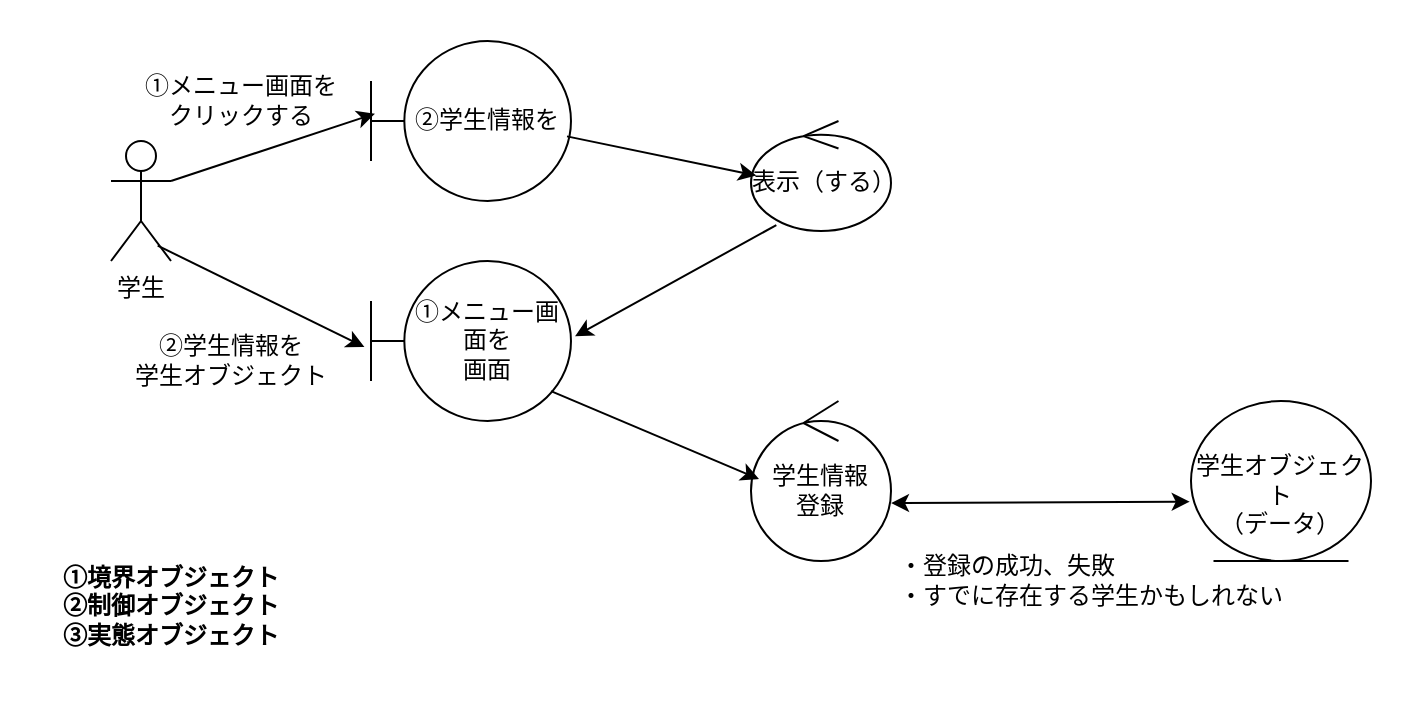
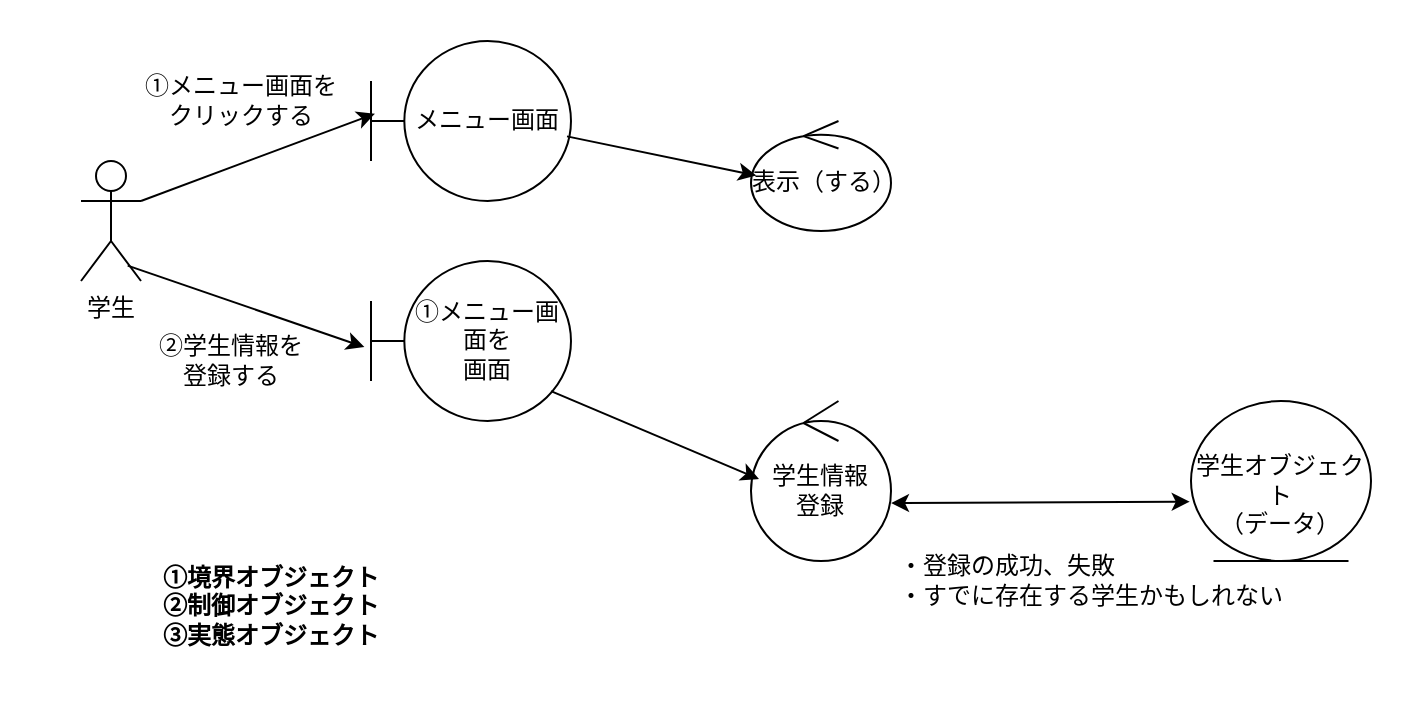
  <mxCell id="0" />
  <mxCell id="1" parent="0" />
- <mxCell id="2" value="学生" style="shape=umlActor;verticalLabelPosition=bottom;verticalAlign=top;html=1;" vertex="1" parent="1"><mxGeometry x="55" y="70" width="30" height="60" as="geometry" /></mxCell>
- <mxCell id="3" value="②学生情報を" style="shape=umlBoundary;whiteSpace=wrap;html=1;" vertex="1" parent="1"><mxGeometry x="185" y="20" width="100" height="80" as="geometry" /></mxCell>
+ <mxCell id="2" value="学生" style="shape=umlActor;verticalLabelPosition=bottom;verticalAlign=top;html=1;" vertex="1" parent="1"><mxGeometry x="40" y="80" width="30" height="60" as="geometry" /></mxCell>
+ <mxCell id="3" value="メニュー画面" style="shape=umlBoundary;whiteSpace=wrap;html=1;" vertex="1" parent="1"><mxGeometry x="185" y="20" width="100" height="80" as="geometry" /></mxCell>
  <mxCell id="4" value="" style="endArrow=classic;html=1;exitX=1;exitY=0.333;exitDx=0;exitDy=0;exitPerimeter=0;entryX=0.02;entryY=0.454;entryDx=0;entryDy=0;entryPerimeter=0;" edge="1" parent="1" source="2" target="3"><mxGeometry width="50" height="50" relative="1" as="geometry"><mxPoint x="245" y="190" as="sourcePoint" /><mxPoint x="295" y="140" as="targetPoint" /></mxGeometry></mxCell>
  <mxCell id="5" value="①メニュー画面を&lt;div&gt;クリックする&lt;/div&gt;" style="text;html=1;align=center;verticalAlign=middle;resizable=0;points=[];autosize=1;strokeColor=none;fillColor=none;" vertex="1" parent="1"><mxGeometry x="60" y="30" width="120" height="40" as="geometry" /></mxCell>
  <mxCell id="6" value="表示（する）" style="ellipse;shape=umlControl;whiteSpace=wrap;html=1;" vertex="1" parent="1"><mxGeometry x="375" y="60" width="70" height="55" as="geometry" /></mxCell>
  <mxCell id="7" value="" style="endArrow=classic;html=1;exitX=0.98;exitY=0.596;exitDx=0;exitDy=0;exitPerimeter=0;entryX=0.038;entryY=0.496;entryDx=0;entryDy=0;entryPerimeter=0;" edge="1" parent="1" source="3" target="6"><mxGeometry width="50" height="50" relative="1" as="geometry"><mxPoint x="95" y="100" as="sourcePoint" /><mxPoint x="197" y="66" as="targetPoint" /></mxGeometry></mxCell>
  <mxCell id="8" value="①メニュー画面を&lt;div&gt;画面&lt;/div&gt;" style="shape=umlBoundary;whiteSpace=wrap;html=1;" vertex="1" parent="1"><mxGeometry x="185" y="130" width="100" height="80" as="geometry" /></mxCell>
- <mxCell id="9" value="" style="endArrow=classic;html=1;exitX=0.181;exitY=0.946;exitDx=0;exitDy=0;exitPerimeter=0;entryX=1.02;entryY=0.471;entryDx=0;entryDy=0;entryPerimeter=0;" edge="1" parent="1" source="6" target="8"><mxGeometry width="50" height="50" relative="1" as="geometry"><mxPoint x="293" y="78" as="sourcePoint" /><mxPoint x="388" y="110" as="targetPoint" /></mxGeometry></mxCell>
  <mxCell id="10" value="" style="endArrow=classic;html=1;exitX=0.778;exitY=0.872;exitDx=0;exitDy=0;exitPerimeter=0;entryX=-0.033;entryY=0.538;entryDx=0;entryDy=0;entryPerimeter=0;" edge="1" parent="1" source="2" target="8"><mxGeometry width="50" height="50" relative="1" as="geometry"><mxPoint x="303" y="88" as="sourcePoint" /><mxPoint x="398" y="120" as="targetPoint" /></mxGeometry></mxCell>
- <mxCell id="11" value="②学生情報を&lt;div&gt;学生オブジェクト&lt;/div&gt;" style="text;html=1;align=center;verticalAlign=middle;resizable=0;points=[];autosize=1;strokeColor=none;fillColor=none;" vertex="1" parent="1"><mxGeometry x="65" y="160" width="100" height="40" as="geometry" /></mxCell>
+ <mxCell id="11" value="②学生情報を&lt;div&gt;登録する&lt;/div&gt;" style="text;html=1;align=center;verticalAlign=middle;resizable=0;points=[];autosize=1;strokeColor=none;fillColor=none;" vertex="1" parent="1"><mxGeometry x="65" y="160" width="100" height="40" as="geometry" /></mxCell>
  <mxCell id="12" value="学生情報&lt;div&gt;登録&lt;/div&gt;" style="ellipse;shape=umlControl;whiteSpace=wrap;html=1;" vertex="1" parent="1"><mxGeometry x="375" y="200" width="70" height="80" as="geometry" /></mxCell>
  <mxCell id="13" value="" style="endArrow=classic;html=1;exitX=0.9;exitY=0.813;exitDx=0;exitDy=0;exitPerimeter=0;entryX=0.057;entryY=0.488;entryDx=0;entryDy=0;entryPerimeter=0;" edge="1" parent="1" source="8" target="12"><mxGeometry width="50" height="50" relative="1" as="geometry"><mxPoint x="398" y="146" as="sourcePoint" /><mxPoint x="297" y="178" as="targetPoint" /></mxGeometry></mxCell>
  <mxCell id="14" value="&lt;br&gt;&lt;div&gt;学生オブジェクト&lt;/div&gt;&lt;div&gt;（データ）&lt;/div&gt;" style="ellipse;shape=umlEntity;whiteSpace=wrap;html=1;" vertex="1" parent="1"><mxGeometry x="595" y="200" width="90" height="80" as="geometry" /></mxCell>
  <mxCell id="15" value="" style="endArrow=classic;startArrow=classic;html=1;exitX=1;exitY=0.638;exitDx=0;exitDy=0;exitPerimeter=0;entryX=-0.007;entryY=0.629;entryDx=0;entryDy=0;entryPerimeter=0;" edge="1" parent="1" source="12" target="14"><mxGeometry width="50" height="50" relative="1" as="geometry"><mxPoint x="515" y="280" as="sourcePoint" /><mxPoint x="565" y="230" as="targetPoint" /></mxGeometry></mxCell>
  <mxCell id="16" value="&lt;div style=&quot;text-align: left;&quot;&gt;&lt;span style=&quot;background-color: transparent;&quot;&gt;・登録の成功、失敗&lt;/span&gt;&lt;/div&gt;&lt;div&gt;・すでに存在する学生かもしれない&lt;/div&gt;" style="text;html=1;align=center;verticalAlign=middle;resizable=0;points=[];autosize=1;strokeColor=none;fillColor=none;" vertex="1" parent="1"><mxGeometry x="435" y="270" width="220" height="40" as="geometry" /></mxCell>
- <mxCell id="17" value="&lt;b&gt;①境界オブジェクト&lt;/b&gt;&lt;div&gt;&lt;b&gt;②制御オブジェクト&lt;/b&gt;&lt;/div&gt;&lt;div&gt;&lt;b&gt;③実態オブジェクト&lt;/b&gt;&lt;/div&gt;" style="text;html=1;align=center;verticalAlign=middle;resizable=0;points=[];autosize=1;strokeColor=none;fillColor=none;" vertex="1" parent="1"><mxGeometry x="20" y="273" width="130" height="60" as="geometry" /></mxCell>
+ <mxCell id="17" value="&lt;b&gt;①境界オブジェクト&lt;/b&gt;&lt;div&gt;&lt;b&gt;②制御オブジェクト&lt;/b&gt;&lt;/div&gt;&lt;div&gt;&lt;b&gt;③実態オブジェクト&lt;/b&gt;&lt;/div&gt;" style="text;html=1;align=center;verticalAlign=middle;resizable=0;points=[];autosize=1;strokeColor=none;fillColor=none;" vertex="1" parent="1"><mxGeometry x="70" y="273" width="130" height="60" as="geometry" /></mxCell>
